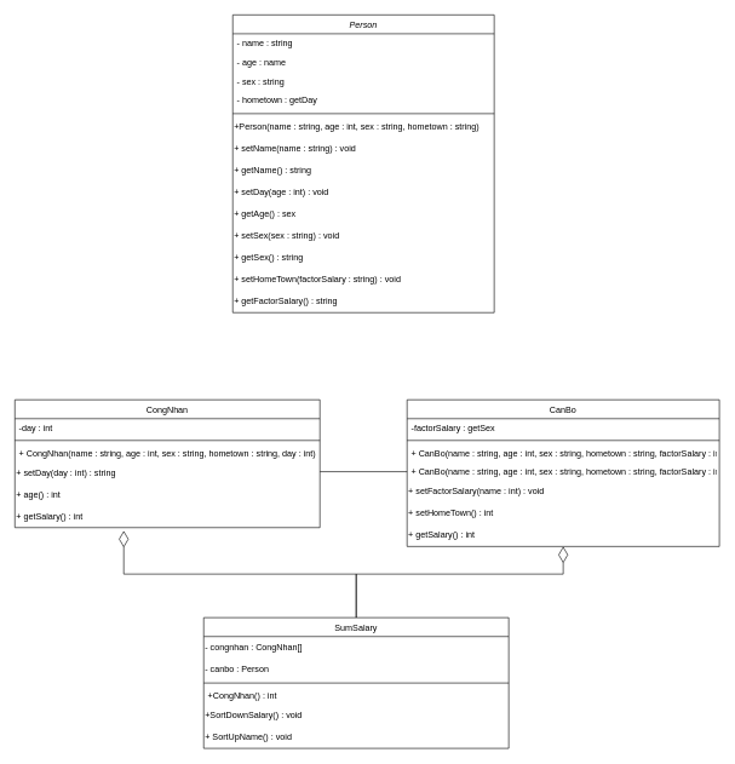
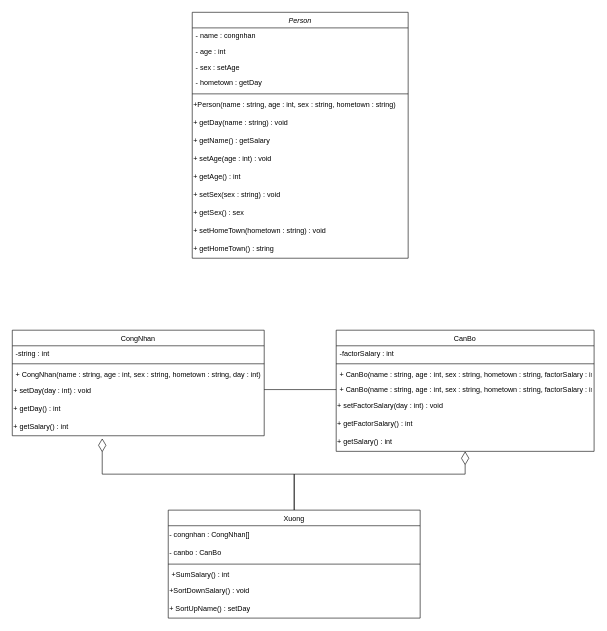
  <mxCell id="0" />
  <mxCell id="1" parent="0" />
  <mxCell id="2" value="Person" style="swimlane;fontStyle=2;align=center;verticalAlign=top;childLayout=stackLayout;horizontal=1;startSize=26;horizontalStack=0;resizeParent=1;resizeLast=0;collapsible=1;marginBottom=0;rounded=0;shadow=0;strokeWidth=1;" parent="1" vertex="1"><mxGeometry x="320" y="20" width="360" height="410" as="geometry"><mxRectangle x="230" y="140" width="160" height="26" as="alternateBounds" /></mxGeometry></mxCell>
- <mxCell id="3" value="- name : string" style="text;align=left;verticalAlign=top;spacingLeft=4;spacingRight=4;overflow=hidden;rotatable=0;points=[[0,0.5],[1,0.5]];portConstraint=eastwest;" parent="2" vertex="1"><mxGeometry y="26" width="360" height="26" as="geometry" /></mxCell>
- <mxCell id="4" value="- age : name" style="text;align=left;verticalAlign=top;spacingLeft=4;spacingRight=4;overflow=hidden;rotatable=0;points=[[0,0.5],[1,0.5]];portConstraint=eastwest;rounded=0;shadow=0;html=0;" parent="2" vertex="1"><mxGeometry y="52" width="360" height="26" as="geometry" /></mxCell>
- <mxCell id="5" value="- sex : string" style="text;align=left;verticalAlign=top;spacingLeft=4;spacingRight=4;overflow=hidden;rotatable=0;points=[[0,0.5],[1,0.5]];portConstraint=eastwest;rounded=0;shadow=0;html=0;" parent="2" vertex="1"><mxGeometry y="78" width="360" height="26" as="geometry" /></mxCell>
+ <mxCell id="3" value="- name : congnhan" style="text;align=left;verticalAlign=top;spacingLeft=4;spacingRight=4;overflow=hidden;rotatable=0;points=[[0,0.5],[1,0.5]];portConstraint=eastwest;" parent="2" vertex="1"><mxGeometry y="26" width="360" height="26" as="geometry" /></mxCell>
+ <mxCell id="4" value="- age : int" style="text;align=left;verticalAlign=top;spacingLeft=4;spacingRight=4;overflow=hidden;rotatable=0;points=[[0,0.5],[1,0.5]];portConstraint=eastwest;rounded=0;shadow=0;html=0;" parent="2" vertex="1"><mxGeometry y="52" width="360" height="26" as="geometry" /></mxCell>
+ <mxCell id="5" value="- sex : setAge" style="text;align=left;verticalAlign=top;spacingLeft=4;spacingRight=4;overflow=hidden;rotatable=0;points=[[0,0.5],[1,0.5]];portConstraint=eastwest;rounded=0;shadow=0;html=0;" parent="2" vertex="1"><mxGeometry y="78" width="360" height="26" as="geometry" /></mxCell>
  <mxCell id="6" value="- hometown : getDay" style="text;align=left;verticalAlign=top;spacingLeft=4;spacingRight=4;overflow=hidden;rotatable=0;points=[[0,0.5],[1,0.5]];portConstraint=eastwest;" parent="2" vertex="1"><mxGeometry y="104" width="360" height="28" as="geometry" /></mxCell>
  <mxCell id="7" value="" style="line;html=1;strokeWidth=1;align=left;verticalAlign=middle;spacingTop=-1;spacingLeft=3;spacingRight=3;rotatable=0;labelPosition=right;points=[];portConstraint=eastwest;" parent="2" vertex="1"><mxGeometry y="132" width="360" height="8" as="geometry" /></mxCell>
  <mxCell id="8" value="+Person(name : string, age : int, sex : string, hometown : string)" style="text;html=1;align=left;verticalAlign=middle;resizable=0;points=[];autosize=1;strokeColor=none;fillColor=none;" parent="2" vertex="1"><mxGeometry y="140" width="360" height="30" as="geometry" /></mxCell>
- <mxCell id="9" value="+ setName(name : string) : void" style="text;html=1;align=left;verticalAlign=middle;resizable=0;points=[];autosize=1;strokeColor=none;fillColor=none;" parent="2" vertex="1"><mxGeometry y="170" width="360" height="30" as="geometry" /></mxCell>
- <mxCell id="10" value="+ getName() : string" style="text;html=1;align=left;verticalAlign=middle;resizable=0;points=[];autosize=1;strokeColor=none;fillColor=none;" parent="2" vertex="1"><mxGeometry y="200" width="360" height="30" as="geometry" /></mxCell>
- <mxCell id="11" value="+ setDay(age : int) : void" style="text;html=1;align=left;verticalAlign=middle;resizable=0;points=[];autosize=1;strokeColor=none;fillColor=none;" parent="2" vertex="1"><mxGeometry y="230" width="360" height="30" as="geometry" /></mxCell>
- <mxCell id="12" value="+ getAge() : sex" style="text;html=1;align=left;verticalAlign=middle;resizable=0;points=[];autosize=1;strokeColor=none;fillColor=none;" parent="2" vertex="1"><mxGeometry y="260" width="360" height="30" as="geometry" /></mxCell>
+ <mxCell id="9" value="+ getDay(name : string) : void" style="text;html=1;align=left;verticalAlign=middle;resizable=0;points=[];autosize=1;strokeColor=none;fillColor=none;" parent="2" vertex="1"><mxGeometry y="170" width="360" height="30" as="geometry" /></mxCell>
+ <mxCell id="10" value="+ getName() : getSalary" style="text;html=1;align=left;verticalAlign=middle;resizable=0;points=[];autosize=1;strokeColor=none;fillColor=none;" parent="2" vertex="1"><mxGeometry y="200" width="360" height="30" as="geometry" /></mxCell>
+ <mxCell id="11" value="+ setAge(age : int) : void" style="text;html=1;align=left;verticalAlign=middle;resizable=0;points=[];autosize=1;strokeColor=none;fillColor=none;" parent="2" vertex="1"><mxGeometry y="230" width="360" height="30" as="geometry" /></mxCell>
+ <mxCell id="12" value="+ getAge() : int" style="text;html=1;align=left;verticalAlign=middle;resizable=0;points=[];autosize=1;strokeColor=none;fillColor=none;" parent="2" vertex="1"><mxGeometry y="260" width="360" height="30" as="geometry" /></mxCell>
  <mxCell id="13" value="+ setSex(sex : string) : void" style="text;html=1;align=left;verticalAlign=middle;resizable=0;points=[];autosize=1;strokeColor=none;fillColor=none;" parent="2" vertex="1"><mxGeometry y="290" width="360" height="30" as="geometry" /></mxCell>
- <mxCell id="14" value="+ getSex() : string" style="text;html=1;align=left;verticalAlign=middle;resizable=0;points=[];autosize=1;strokeColor=none;fillColor=none;" parent="2" vertex="1"><mxGeometry y="320" width="360" height="30" as="geometry" /></mxCell>
- <mxCell id="15" value="+ setHomeTown(factorSalary : string) : void" style="text;html=1;align=left;verticalAlign=middle;resizable=0;points=[];autosize=1;strokeColor=none;fillColor=none;" parent="2" vertex="1"><mxGeometry y="350" width="360" height="30" as="geometry" /></mxCell>
- <mxCell id="16" value="+ getFactorSalary() : string" style="text;html=1;align=left;verticalAlign=middle;resizable=0;points=[];autosize=1;strokeColor=none;fillColor=none;" parent="2" vertex="1"><mxGeometry y="380" width="360" height="30" as="geometry" /></mxCell>
+ <mxCell id="14" value="+ getSex() : sex" style="text;html=1;align=left;verticalAlign=middle;resizable=0;points=[];autosize=1;strokeColor=none;fillColor=none;" parent="2" vertex="1"><mxGeometry y="320" width="360" height="30" as="geometry" /></mxCell>
+ <mxCell id="15" value="+ setHomeTown(hometown : string) : void" style="text;html=1;align=left;verticalAlign=middle;resizable=0;points=[];autosize=1;strokeColor=none;fillColor=none;" parent="2" vertex="1"><mxGeometry y="350" width="360" height="30" as="geometry" /></mxCell>
+ <mxCell id="16" value="+ getHomeTown() : string" style="text;html=1;align=left;verticalAlign=middle;resizable=0;points=[];autosize=1;strokeColor=none;fillColor=none;" parent="2" vertex="1"><mxGeometry y="380" width="360" height="30" as="geometry" /></mxCell>
  <mxCell id="17" value="CongNhan" style="swimlane;fontStyle=0;align=center;verticalAlign=top;childLayout=stackLayout;horizontal=1;startSize=26;horizontalStack=0;resizeParent=1;resizeLast=0;collapsible=1;marginBottom=0;rounded=0;shadow=0;strokeWidth=1;" parent="1" vertex="1"><mxGeometry x="20" y="550" width="420" height="176" as="geometry"><mxRectangle x="130" y="380" width="160" height="26" as="alternateBounds" /></mxGeometry></mxCell>
- <mxCell id="18" value="-day : int" style="text;align=left;verticalAlign=top;spacingLeft=4;spacingRight=4;overflow=hidden;rotatable=0;points=[[0,0.5],[1,0.5]];portConstraint=eastwest;" parent="17" vertex="1"><mxGeometry y="26" width="420" height="26" as="geometry" /></mxCell>
+ <mxCell id="18" value="-string : int" style="text;align=left;verticalAlign=top;spacingLeft=4;spacingRight=4;overflow=hidden;rotatable=0;points=[[0,0.5],[1,0.5]];portConstraint=eastwest;" parent="17" vertex="1"><mxGeometry y="26" width="420" height="26" as="geometry" /></mxCell>
  <mxCell id="19" value="" style="line;html=1;strokeWidth=1;align=left;verticalAlign=middle;spacingTop=-1;spacingLeft=3;spacingRight=3;rotatable=0;labelPosition=right;points=[];portConstraint=eastwest;" parent="17" vertex="1"><mxGeometry y="52" width="420" height="8" as="geometry" /></mxCell>
  <mxCell id="20" value="+ CongNhan(name : string, age : int, sex : string, hometown : string, day : int)" style="text;align=left;verticalAlign=top;spacingLeft=4;spacingRight=4;overflow=hidden;rotatable=0;points=[[0,0.5],[1,0.5]];portConstraint=eastwest;" parent="17" vertex="1"><mxGeometry y="60" width="420" height="26" as="geometry" /></mxCell>
- <mxCell id="21" value="+ setDay(day : int) : string" style="text;html=1;align=left;verticalAlign=middle;resizable=0;points=[];autosize=1;strokeColor=none;fillColor=none;" parent="17" vertex="1"><mxGeometry y="86" width="420" height="30" as="geometry" /></mxCell>
- <mxCell id="22" value="+ age() : int" style="text;html=1;align=left;verticalAlign=middle;resizable=0;points=[];autosize=1;strokeColor=none;fillColor=none;" parent="17" vertex="1"><mxGeometry y="116" width="420" height="30" as="geometry" /></mxCell>
+ <mxCell id="21" value="+ setDay(day : int) : void" style="text;html=1;align=left;verticalAlign=middle;resizable=0;points=[];autosize=1;strokeColor=none;fillColor=none;" parent="17" vertex="1"><mxGeometry y="86" width="420" height="30" as="geometry" /></mxCell>
+ <mxCell id="22" value="+ getDay() : int" style="text;html=1;align=left;verticalAlign=middle;resizable=0;points=[];autosize=1;strokeColor=none;fillColor=none;" parent="17" vertex="1"><mxGeometry y="116" width="420" height="30" as="geometry" /></mxCell>
  <mxCell id="23" value="+ getSalary() : int" style="text;html=1;align=left;verticalAlign=middle;resizable=0;points=[];autosize=1;strokeColor=none;fillColor=none;" parent="17" vertex="1"><mxGeometry y="146" width="420" height="30" as="geometry" /></mxCell>
  <mxCell id="24" value="CanBo" style="swimlane;fontStyle=0;align=center;verticalAlign=top;childLayout=stackLayout;horizontal=1;startSize=26;horizontalStack=0;resizeParent=1;resizeLast=0;collapsible=1;marginBottom=0;rounded=0;shadow=0;strokeWidth=1;" parent="1" vertex="1"><mxGeometry x="560" y="550" width="430" height="202" as="geometry"><mxRectangle x="130" y="380" width="160" height="26" as="alternateBounds" /></mxGeometry></mxCell>
- <mxCell id="25" value="-factorSalary : getSex" style="text;align=left;verticalAlign=top;spacingLeft=4;spacingRight=4;overflow=hidden;rotatable=0;points=[[0,0.5],[1,0.5]];portConstraint=eastwest;" parent="24" vertex="1"><mxGeometry y="26" width="430" height="26" as="geometry" /></mxCell>
+ <mxCell id="25" value="-factorSalary : int" style="text;align=left;verticalAlign=top;spacingLeft=4;spacingRight=4;overflow=hidden;rotatable=0;points=[[0,0.5],[1,0.5]];portConstraint=eastwest;" parent="24" vertex="1"><mxGeometry y="26" width="430" height="26" as="geometry" /></mxCell>
  <mxCell id="26" value="" style="line;html=1;strokeWidth=1;align=left;verticalAlign=middle;spacingTop=-1;spacingLeft=3;spacingRight=3;rotatable=0;labelPosition=right;points=[];portConstraint=eastwest;" parent="24" vertex="1"><mxGeometry y="52" width="430" height="8" as="geometry" /></mxCell>
  <mxCell id="27" value="+ CanBo(name : string, age : int, sex : string, hometown : string, factorSalary : int)" style="text;align=left;verticalAlign=top;spacingLeft=4;spacingRight=4;overflow=hidden;rotatable=0;points=[[0,0.5],[1,0.5]];portConstraint=eastwest;" vertex="1" parent="24"><mxGeometry y="60" width="430" height="26" as="geometry" /></mxCell>
  <mxCell id="28" value="+ CanBo(name : string, age : int, sex : string, hometown : string, factorSalary : int)" style="text;align=left;verticalAlign=top;spacingLeft=4;spacingRight=4;overflow=hidden;rotatable=0;points=[[0,0.5],[1,0.5]];portConstraint=eastwest;" parent="24" vertex="1"><mxGeometry y="86" width="430" height="26" as="geometry" /></mxCell>
- <mxCell id="29" value="+ setFactorSalary(name : int) : void" style="text;html=1;align=left;verticalAlign=middle;resizable=0;points=[];autosize=1;strokeColor=none;fillColor=none;" parent="24" vertex="1"><mxGeometry y="112" width="430" height="30" as="geometry" /></mxCell>
- <mxCell id="30" value="+ setHomeTown() : int" style="text;html=1;align=left;verticalAlign=middle;resizable=0;points=[];autosize=1;strokeColor=none;fillColor=none;" parent="24" vertex="1"><mxGeometry y="142" width="430" height="30" as="geometry" /></mxCell>
+ <mxCell id="29" value="+ setFactorSalary(day : int) : void" style="text;html=1;align=left;verticalAlign=middle;resizable=0;points=[];autosize=1;strokeColor=none;fillColor=none;" parent="24" vertex="1"><mxGeometry y="112" width="430" height="30" as="geometry" /></mxCell>
+ <mxCell id="30" value="+ getFactorSalary() : int" style="text;html=1;align=left;verticalAlign=middle;resizable=0;points=[];autosize=1;strokeColor=none;fillColor=none;" parent="24" vertex="1"><mxGeometry y="142" width="430" height="30" as="geometry" /></mxCell>
  <mxCell id="31" value="+ getSalary() : int" style="text;html=1;align=left;verticalAlign=middle;resizable=0;points=[];autosize=1;strokeColor=none;fillColor=none;" parent="24" vertex="1"><mxGeometry y="172" width="430" height="30" as="geometry" /></mxCell>
  <mxCell id="32" style="edgeStyle=orthogonalEdgeStyle;rounded=0;orthogonalLoop=1;jettySize=auto;html=1;entryX=0.357;entryY=1.147;entryDx=0;entryDy=0;entryPerimeter=0;endArrow=diamondThin;endFill=0;exitX=0.5;exitY=0;exitDx=0;exitDy=0;endSize=20;" edge="1" parent="1" source="34" target="23"><mxGeometry relative="1" as="geometry"><Array as="points"><mxPoint x="490" y="790" /><mxPoint x="170" y="790" /></Array></mxGeometry></mxCell>
  <mxCell id="33" style="edgeStyle=orthogonalEdgeStyle;rounded=0;orthogonalLoop=1;jettySize=auto;html=1;endArrow=diamondThin;endFill=0;strokeWidth=1;targetPerimeterSpacing=0;endSize=20;" edge="1" parent="1" source="34" target="31"><mxGeometry relative="1" as="geometry"><Array as="points"><mxPoint x="490" y="790" /><mxPoint x="775" y="790" /></Array></mxGeometry></mxCell>
- <mxCell id="34" value="SumSalary" style="swimlane;fontStyle=0;align=center;verticalAlign=top;childLayout=stackLayout;horizontal=1;startSize=26;horizontalStack=0;resizeParent=1;resizeLast=0;collapsible=1;marginBottom=0;rounded=0;shadow=0;strokeWidth=1;" parent="1" vertex="1"><mxGeometry x="280" y="850" width="420" height="180" as="geometry"><mxRectangle x="130" y="380" width="160" height="26" as="alternateBounds" /></mxGeometry></mxCell>
+ <mxCell id="34" value="Xuong" style="swimlane;fontStyle=0;align=center;verticalAlign=top;childLayout=stackLayout;horizontal=1;startSize=26;horizontalStack=0;resizeParent=1;resizeLast=0;collapsible=1;marginBottom=0;rounded=0;shadow=0;strokeWidth=1;" parent="1" vertex="1"><mxGeometry x="280" y="850" width="420" height="180" as="geometry"><mxRectangle x="130" y="380" width="160" height="26" as="alternateBounds" /></mxGeometry></mxCell>
  <mxCell id="35" value="- congnhan : CongNhan[]" style="text;html=1;align=left;verticalAlign=middle;resizable=0;points=[];autosize=1;strokeColor=none;fillColor=none;" parent="34" vertex="1"><mxGeometry y="26" width="420" height="30" as="geometry" /></mxCell>
- <mxCell id="36" value="- canbo : Person" style="text;html=1;align=left;verticalAlign=middle;resizable=0;points=[];autosize=1;strokeColor=none;fillColor=none;" parent="34" vertex="1"><mxGeometry y="56" width="420" height="30" as="geometry" /></mxCell>
+ <mxCell id="36" value="- canbo : CanBo" style="text;html=1;align=left;verticalAlign=middle;resizable=0;points=[];autosize=1;strokeColor=none;fillColor=none;" parent="34" vertex="1"><mxGeometry y="56" width="420" height="30" as="geometry" /></mxCell>
  <mxCell id="37" value="" style="line;html=1;strokeWidth=1;align=left;verticalAlign=middle;spacingTop=-1;spacingLeft=3;spacingRight=3;rotatable=0;labelPosition=right;points=[];portConstraint=eastwest;" parent="34" vertex="1"><mxGeometry y="86" width="420" height="8" as="geometry" /></mxCell>
- <mxCell id="38" value="+CongNhan() : int" style="text;align=left;verticalAlign=top;spacingLeft=4;spacingRight=4;overflow=hidden;rotatable=0;points=[[0,0.5],[1,0.5]];portConstraint=eastwest;" parent="34" vertex="1"><mxGeometry y="94" width="420" height="26" as="geometry" /></mxCell>
+ <mxCell id="38" value="+SumSalary() : int" style="text;align=left;verticalAlign=top;spacingLeft=4;spacingRight=4;overflow=hidden;rotatable=0;points=[[0,0.5],[1,0.5]];portConstraint=eastwest;" parent="34" vertex="1"><mxGeometry y="94" width="420" height="26" as="geometry" /></mxCell>
  <mxCell id="39" value="+SortDownSalary() : void" style="text;html=1;align=left;verticalAlign=middle;resizable=0;points=[];autosize=1;strokeColor=none;fillColor=none;" parent="34" vertex="1"><mxGeometry y="120" width="420" height="30" as="geometry" /></mxCell>
- <mxCell id="40" value="+ SortUpName() : void" style="text;html=1;align=left;verticalAlign=middle;resizable=0;points=[];autosize=1;strokeColor=none;fillColor=none;" parent="34" vertex="1"><mxGeometry y="150" width="420" height="30" as="geometry" /></mxCell>
+ <mxCell id="40" value="+ SortUpName() : setDay" style="text;html=1;align=left;verticalAlign=middle;resizable=0;points=[];autosize=1;strokeColor=none;fillColor=none;" parent="34" vertex="1"><mxGeometry y="150" width="420" height="30" as="geometry" /></mxCell>
  <mxCell id="41" style="edgeStyle=orthogonalEdgeStyle;rounded=0;orthogonalLoop=1;jettySize=auto;html=1;entryX=1;entryY=0.433;entryDx=0;entryDy=0;entryPerimeter=0;endArrow=none;endFill=0;" edge="1" parent="1" source="28" target="21"><mxGeometry relative="1" as="geometry" /></mxCell>
